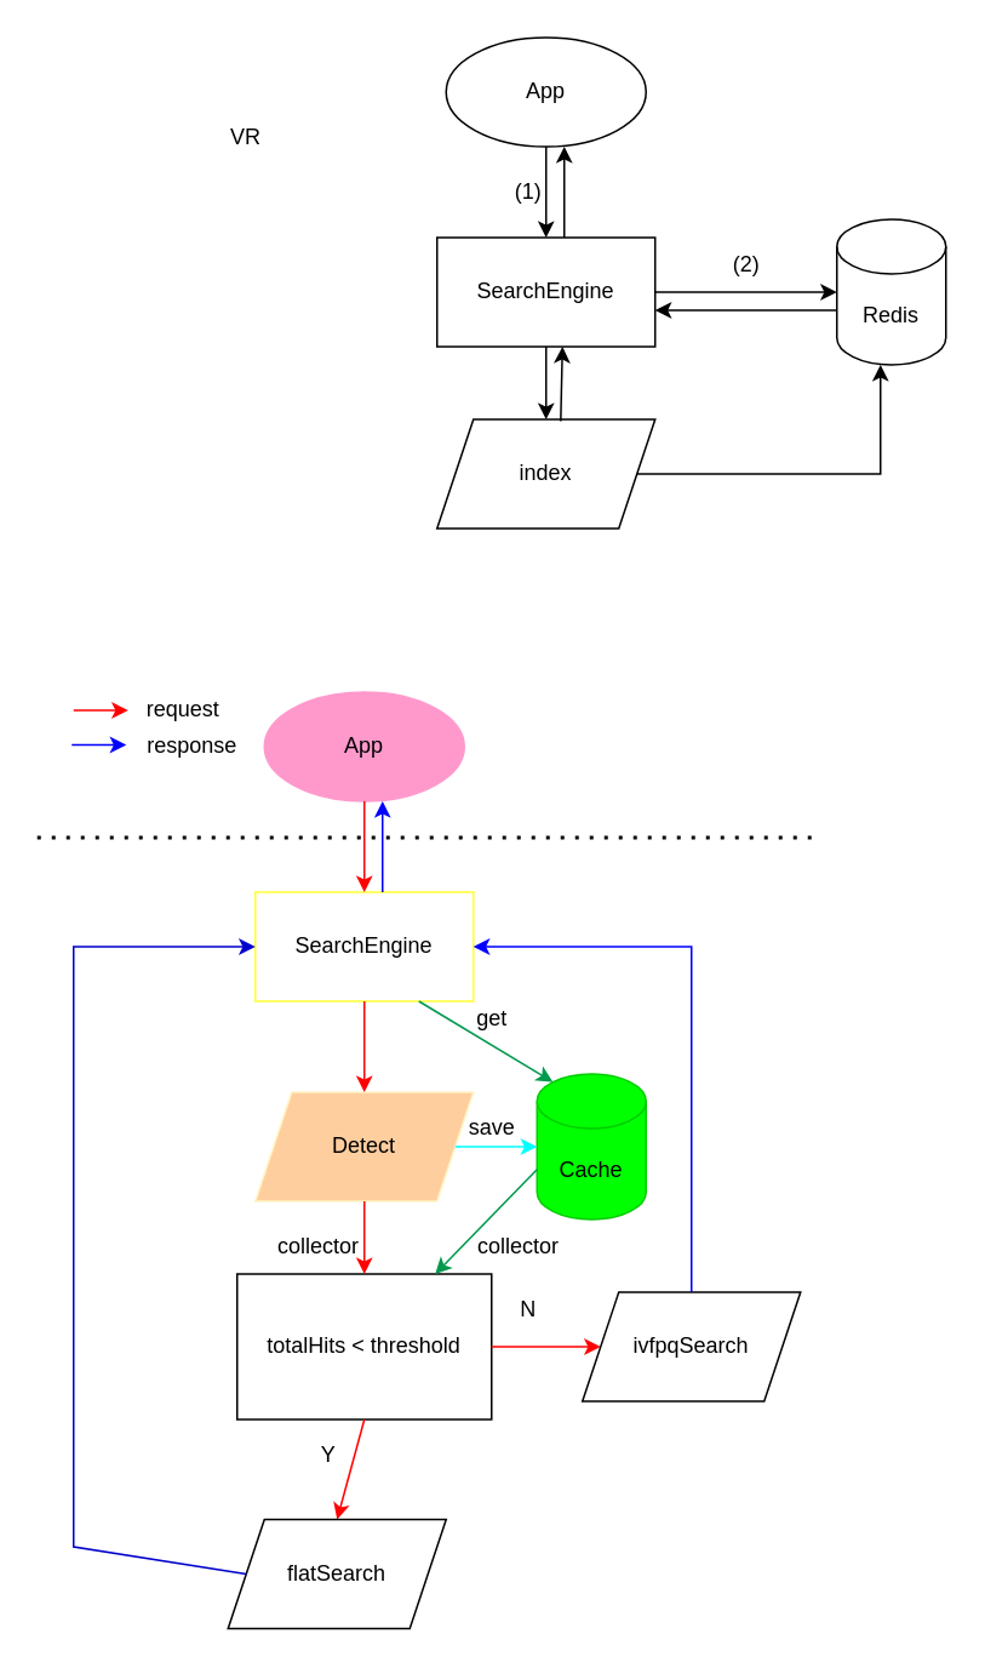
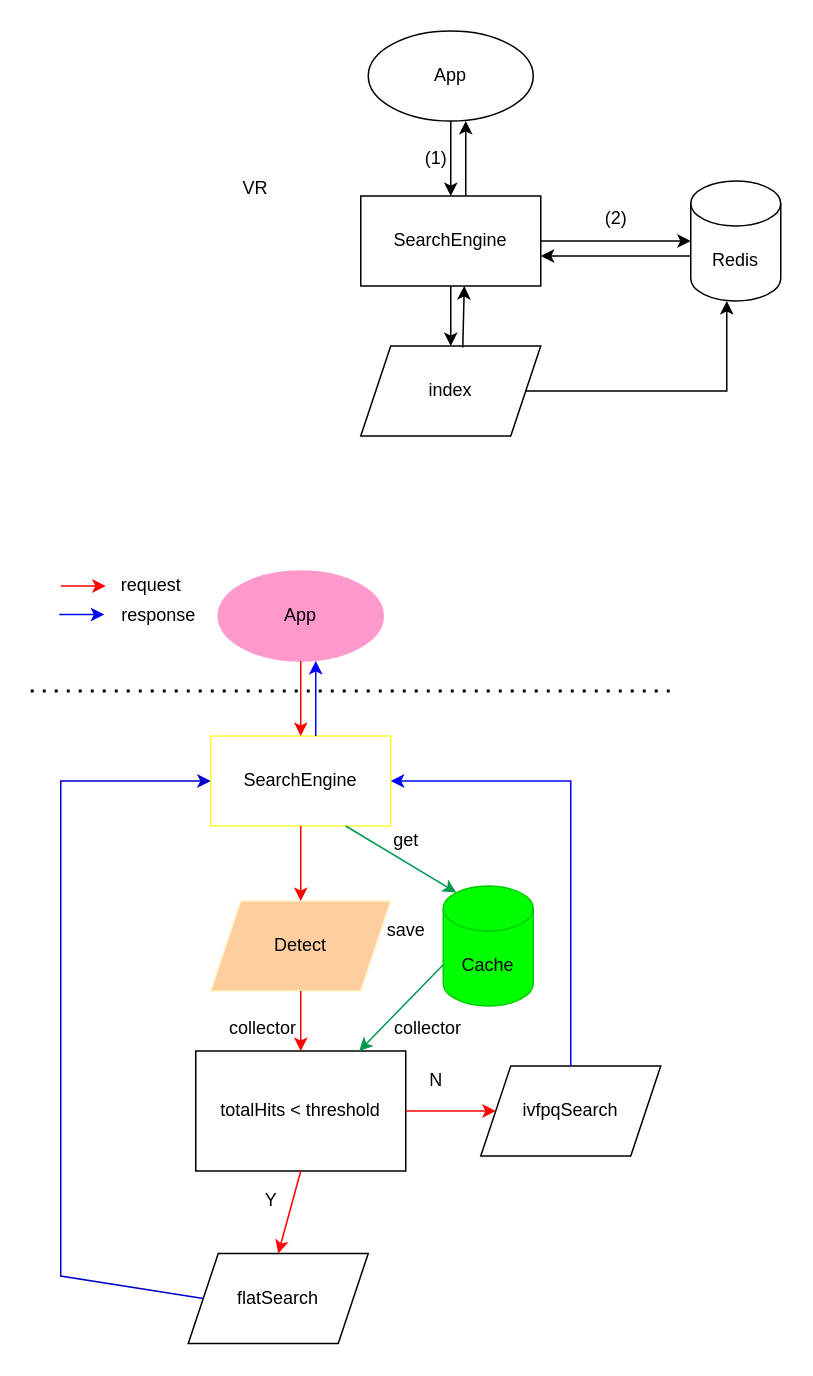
  <mxCell id="0" />
  <mxCell id="1" parent="0" />
  <mxCell id="2" value="SearchEngine" style="rounded=0;whiteSpace=wrap;html=1;" vertex="1" parent="1"><mxGeometry x="240" y="130" width="120" height="60" as="geometry" /></mxCell>
  <mxCell id="3" value="App" style="ellipse;whiteSpace=wrap;html=1;" vertex="1" parent="1"><mxGeometry x="245" y="20" width="110" height="60" as="geometry" /></mxCell>
  <mxCell id="4" value="" style="endArrow=classic;html=1;rounded=0;exitX=0.5;exitY=1;exitDx=0;exitDy=0;" edge="1" parent="1" source="3" target="2"><mxGeometry width="50" height="50" relative="1" as="geometry"><mxPoint x="400" y="220" as="sourcePoint" /><mxPoint x="450" y="170" as="targetPoint" /></mxGeometry></mxCell>
  <mxCell id="5" value="Redis" style="shape=cylinder3;whiteSpace=wrap;html=1;boundedLbl=1;backgroundOutline=1;size=15;" vertex="1" parent="1"><mxGeometry x="460" y="120" width="60" height="80" as="geometry" /></mxCell>
  <mxCell id="6" value="" style="endArrow=classic;html=1;rounded=0;entryX=0;entryY=0.5;entryDx=0;entryDy=0;entryPerimeter=0;exitX=1;exitY=0.5;exitDx=0;exitDy=0;" edge="1" parent="1" source="2" target="5"><mxGeometry width="50" height="50" relative="1" as="geometry"><mxPoint x="400" y="220" as="sourcePoint" /><mxPoint x="450" y="170" as="targetPoint" /></mxGeometry></mxCell>
  <mxCell id="7" value="" style="endArrow=classic;html=1;rounded=0;" edge="1" parent="1"><mxGeometry width="50" height="50" relative="1" as="geometry"><mxPoint x="460" y="170" as="sourcePoint" /><mxPoint x="360" y="170" as="targetPoint" /></mxGeometry></mxCell>
  <mxCell id="8" value="" style="endArrow=classic;html=1;rounded=0;exitX=0.5;exitY=1;exitDx=0;exitDy=0;entryX=0.5;entryY=0;entryDx=0;entryDy=0;" edge="1" parent="1" source="2"><mxGeometry width="50" height="50" relative="1" as="geometry"><mxPoint x="400" y="200" as="sourcePoint" /><mxPoint x="300" y="230" as="targetPoint" /></mxGeometry></mxCell>
  <mxCell id="9" value="index" style="shape=parallelogram;perimeter=parallelogramPerimeter;whiteSpace=wrap;html=1;fixedSize=1;" vertex="1" parent="1"><mxGeometry x="240" y="230" width="120" height="60" as="geometry" /></mxCell>
  <mxCell id="10" value="" style="endArrow=classic;html=1;rounded=0;exitX=0.567;exitY=0.017;exitDx=0;exitDy=0;exitPerimeter=0;" edge="1" parent="1" source="9"><mxGeometry width="50" height="50" relative="1" as="geometry"><mxPoint x="310" y="230" as="sourcePoint" /><mxPoint x="309" y="190" as="targetPoint" /></mxGeometry></mxCell>
  <mxCell id="11" value="" style="endArrow=none;dashed=1;html=1;dashPattern=1 3;strokeWidth=2;rounded=0;" edge="1" parent="1"><mxGeometry width="50" height="50" relative="1" as="geometry"><mxPoint x="20" y="460" as="sourcePoint" /><mxPoint x="450" y="460" as="targetPoint" /></mxGeometry></mxCell>
- <mxCell id="12" value="VR" style="text;html=1;strokeColor=none;fillColor=none;align=center;verticalAlign=middle;whiteSpace=wrap;rounded=0;" vertex="1" parent="1"><mxGeometry x="105" y="60" width="60" height="30" as="geometry" /></mxCell>
+ <mxCell id="12" value="VR" style="text;html=1;strokeColor=none;fillColor=none;align=center;verticalAlign=middle;whiteSpace=wrap;rounded=0;" vertex="1" parent="1"><mxGeometry x="140" y="110" width="60" height="30" as="geometry" /></mxCell>
  <mxCell id="13" value="" style="endArrow=classic;html=1;rounded=0;exitX=1;exitY=0.5;exitDx=0;exitDy=0;entryX=0.4;entryY=1;entryDx=0;entryDy=0;entryPerimeter=0;" edge="1" parent="1" source="9" target="5"><mxGeometry width="50" height="50" relative="1" as="geometry"><mxPoint x="390" y="160" as="sourcePoint" /><mxPoint x="440" y="110" as="targetPoint" /><Array as="points"><mxPoint x="484" y="260" /></Array></mxGeometry></mxCell>
  <mxCell id="14" value="(1)" style="text;html=1;align=center;verticalAlign=middle;resizable=0;points=[];autosize=1;strokeColor=none;fillColor=none;" vertex="1" parent="1"><mxGeometry x="270" y="90" width="40" height="30" as="geometry" /></mxCell>
  <mxCell id="15" value="(2)" style="text;html=1;align=center;verticalAlign=middle;resizable=0;points=[];autosize=1;strokeColor=none;fillColor=none;" vertex="1" parent="1"><mxGeometry x="390" y="130" width="40" height="30" as="geometry" /></mxCell>
  <mxCell id="16" value="" style="endArrow=classic;html=1;rounded=0;exitX=0.5;exitY=1;exitDx=0;exitDy=0;" edge="1" parent="1"><mxGeometry width="50" height="50" relative="1" as="geometry"><mxPoint x="310" y="130" as="sourcePoint" /><mxPoint x="310" y="80" as="targetPoint" /></mxGeometry></mxCell>
  <mxCell id="17" value="SearchEngine" style="rounded=0;whiteSpace=wrap;html=1;strokeColor=#FFFF33;" vertex="1" parent="1"><mxGeometry x="140" y="490" width="120" height="60" as="geometry" /></mxCell>
  <mxCell id="18" value="App" style="ellipse;whiteSpace=wrap;html=1;strokeColor=#FF99CC;fillColor=#FF99CC;" vertex="1" parent="1"><mxGeometry x="145" y="380" width="110" height="60" as="geometry" /></mxCell>
  <mxCell id="19" value="" style="endArrow=classic;html=1;rounded=0;exitX=0.5;exitY=1;exitDx=0;exitDy=0;strokeColor=#FF0000;" edge="1" parent="1" source="18" target="17"><mxGeometry width="50" height="50" relative="1" as="geometry"><mxPoint x="300" y="580" as="sourcePoint" /><mxPoint x="350" y="530" as="targetPoint" /></mxGeometry></mxCell>
  <mxCell id="20" value="Detect" style="shape=parallelogram;perimeter=parallelogramPerimeter;whiteSpace=wrap;html=1;fixedSize=1;strokeColor=#FFF4C3;fillColor=#FFCE9F;" vertex="1" parent="1"><mxGeometry x="140" y="600" width="120" height="60" as="geometry" /></mxCell>
  <mxCell id="21" value="" style="endArrow=classic;html=1;rounded=0;exitX=0.5;exitY=1;exitDx=0;exitDy=0;entryX=0.5;entryY=0;entryDx=0;entryDy=0;strokeColor=#FF0000;" edge="1" parent="1" source="17" target="20"><mxGeometry width="50" height="50" relative="1" as="geometry"><mxPoint x="390" y="470" as="sourcePoint" /><mxPoint x="440" y="420" as="targetPoint" /></mxGeometry></mxCell>
  <mxCell id="22" value="totalHits &amp;lt; threshold" style="whiteSpace=wrap;html=1;rounded=0;" vertex="1" parent="1"><mxGeometry x="130" y="700" width="140" height="80" as="geometry" /></mxCell>
  <mxCell id="23" value="" style="endArrow=classic;html=1;rounded=0;exitX=0.5;exitY=1;exitDx=0;exitDy=0;entryX=0.5;entryY=0;entryDx=0;entryDy=0;strokeColor=#FF0000;" edge="1" parent="1" source="20" target="22"><mxGeometry width="50" height="50" relative="1" as="geometry"><mxPoint x="390" y="620" as="sourcePoint" /><mxPoint x="440" y="570" as="targetPoint" /></mxGeometry></mxCell>
  <mxCell id="24" value="" style="endArrow=classic;html=1;rounded=0;exitX=0.5;exitY=1;exitDx=0;exitDy=0;entryX=0.5;entryY=0;entryDx=0;entryDy=0;strokeColor=#FF0000;" edge="1" parent="1" source="22" target="25"><mxGeometry width="50" height="50" relative="1" as="geometry"><mxPoint x="390" y="720" as="sourcePoint" /><mxPoint x="200" y="850" as="targetPoint" /></mxGeometry></mxCell>
  <mxCell id="25" value="flatSearch" style="shape=parallelogram;perimeter=parallelogramPerimeter;whiteSpace=wrap;html=1;fixedSize=1;" vertex="1" parent="1"><mxGeometry x="125" y="835" width="120" height="60" as="geometry" /></mxCell>
  <mxCell id="26" value="Y" style="text;html=1;align=center;verticalAlign=middle;resizable=0;points=[];autosize=1;strokeColor=none;fillColor=none;" vertex="1" parent="1"><mxGeometry x="165" y="785" width="30" height="30" as="geometry" /></mxCell>
  <mxCell id="27" value="" style="endArrow=classic;html=1;rounded=0;exitX=1;exitY=0.5;exitDx=0;exitDy=0;entryX=0;entryY=0.5;entryDx=0;entryDy=0;strokeColor=#FF0000;" edge="1" parent="1" source="22" target="28"><mxGeometry width="50" height="50" relative="1" as="geometry"><mxPoint x="390" y="680" as="sourcePoint" /><mxPoint x="360" y="740" as="targetPoint" /></mxGeometry></mxCell>
  <mxCell id="28" value="ivfpqSearch" style="shape=parallelogram;perimeter=parallelogramPerimeter;whiteSpace=wrap;html=1;fixedSize=1;" vertex="1" parent="1"><mxGeometry x="320" y="710" width="120" height="60" as="geometry" /></mxCell>
  <mxCell id="29" value="N" style="text;html=1;align=center;verticalAlign=middle;resizable=0;points=[];autosize=1;strokeColor=none;fillColor=none;" vertex="1" parent="1"><mxGeometry x="275" y="705" width="30" height="30" as="geometry" /></mxCell>
  <mxCell id="30" value="" style="endArrow=classic;html=1;rounded=0;exitX=0.5;exitY=0;exitDx=0;exitDy=0;entryX=1;entryY=0.5;entryDx=0;entryDy=0;strokeColor=#0000FF;" edge="1" parent="1" source="28" target="17"><mxGeometry width="50" height="50" relative="1" as="geometry"><mxPoint x="390" y="680" as="sourcePoint" /><mxPoint x="440" y="630" as="targetPoint" /><Array as="points"><mxPoint x="380" y="520" /></Array></mxGeometry></mxCell>
  <mxCell id="31" value="" style="endArrow=classic;html=1;rounded=0;entryX=0;entryY=0.5;entryDx=0;entryDy=0;exitX=0;exitY=0.5;exitDx=0;exitDy=0;strokeColor=#0000CC;" edge="1" parent="1" source="25" target="17"><mxGeometry width="50" height="50" relative="1" as="geometry"><mxPoint x="390" y="740" as="sourcePoint" /><mxPoint x="440" y="690" as="targetPoint" /><Array as="points"><mxPoint x="40" y="850" /><mxPoint x="40" y="520" /></Array></mxGeometry></mxCell>
  <mxCell id="32" value="" style="endArrow=classic;html=1;rounded=0;exitX=0.5;exitY=1;exitDx=0;exitDy=0;strokeColor=#0000FF;" edge="1" parent="1"><mxGeometry width="50" height="50" relative="1" as="geometry"><mxPoint x="210" y="490" as="sourcePoint" /><mxPoint x="210" y="440" as="targetPoint" /></mxGeometry></mxCell>
  <mxCell id="33" value="collector" style="text;html=1;strokeColor=none;fillColor=none;align=center;verticalAlign=middle;whiteSpace=wrap;rounded=0;" vertex="1" parent="1"><mxGeometry x="145" y="670" width="60" height="30" as="geometry" /></mxCell>
  <mxCell id="34" value="Cache" style="shape=cylinder3;whiteSpace=wrap;html=1;boundedLbl=1;backgroundOutline=1;size=15;strokeColor=#00CC00;fillColor=#00FF00;" vertex="1" parent="1"><mxGeometry x="295" y="590" width="60" height="80" as="geometry" /></mxCell>
  <mxCell id="35" value="" style="endArrow=classic;html=1;rounded=0;exitX=0.75;exitY=1;exitDx=0;exitDy=0;entryX=0.145;entryY=0;entryDx=0;entryDy=4.35;entryPerimeter=0;strokeColor=#00994D;" edge="1" parent="1" source="17" target="34"><mxGeometry width="50" height="50" relative="1" as="geometry"><mxPoint x="370" y="590" as="sourcePoint" /><mxPoint x="290" y="590" as="targetPoint" /></mxGeometry></mxCell>
  <mxCell id="36" value="" style="endArrow=classic;html=1;rounded=0;exitX=0;exitY=0;exitDx=0;exitDy=52.5;exitPerimeter=0;strokeColor=#00994D;" edge="1" parent="1" source="34" target="22"><mxGeometry width="50" height="50" relative="1" as="geometry"><mxPoint x="470" y="570" as="sourcePoint" /><mxPoint x="420" y="540" as="targetPoint" /></mxGeometry></mxCell>
  <mxCell id="37" value="collector" style="text;html=1;strokeColor=none;fillColor=none;align=center;verticalAlign=middle;whiteSpace=wrap;rounded=0;" vertex="1" parent="1"><mxGeometry x="255" y="670" width="60" height="30" as="geometry" /></mxCell>
- <mxCell id="38" value="" style="endArrow=classic;html=1;rounded=0;strokeColor=#00FFFF;exitX=1;exitY=0.5;exitDx=0;exitDy=0;entryX=0;entryY=0.5;entryDx=0;entryDy=0;entryPerimeter=0;" edge="1" parent="1" source="20" target="34"><mxGeometry width="50" height="50" relative="1" as="geometry"><mxPoint x="360" y="660" as="sourcePoint" /><mxPoint x="410" y="610" as="targetPoint" /></mxGeometry></mxCell>
  <mxCell id="39" value="request" style="text;html=1;align=center;verticalAlign=middle;resizable=0;points=[];autosize=1;strokeColor=none;fillColor=none;" vertex="1" parent="1"><mxGeometry x="70" y="375" width="60" height="30" as="geometry" /></mxCell>
  <mxCell id="40" value="" style="endArrow=classic;html=1;rounded=0;strokeColor=#FF0000;" edge="1" parent="1"><mxGeometry width="50" height="50" relative="1" as="geometry"><mxPoint x="40" y="390" as="sourcePoint" /><mxPoint x="70" y="390" as="targetPoint" /></mxGeometry></mxCell>
  <mxCell id="41" value="" style="endArrow=classic;html=1;rounded=0;strokeColor=#0000FF;" edge="1" parent="1"><mxGeometry width="50" height="50" relative="1" as="geometry"><mxPoint x="39" y="409" as="sourcePoint" /><mxPoint x="69" y="409" as="targetPoint" /></mxGeometry></mxCell>
  <mxCell id="42" value="response" style="text;html=1;align=center;verticalAlign=middle;resizable=0;points=[];autosize=1;strokeColor=none;fillColor=none;" vertex="1" parent="1"><mxGeometry x="70" y="395" width="70" height="30" as="geometry" /></mxCell>
  <mxCell id="43" value="get" style="text;html=1;align=center;verticalAlign=middle;resizable=0;points=[];autosize=1;strokeColor=none;fillColor=none;" vertex="1" parent="1"><mxGeometry x="250" y="545" width="40" height="30" as="geometry" /></mxCell>
  <mxCell id="44" value="save" style="text;html=1;align=center;verticalAlign=middle;resizable=0;points=[];autosize=1;strokeColor=none;fillColor=none;" vertex="1" parent="1"><mxGeometry x="245" y="605" width="50" height="30" as="geometry" /></mxCell>
